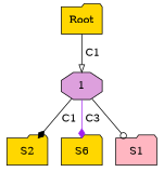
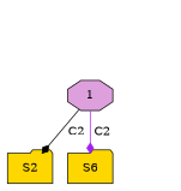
  digraph {
    node [fillcolor=gold shape=folder style=filled]
    edge [arrowhead=diamond color=black]
-   n1 [label=Root]
    1 [fillcolor=plum shape=octagon]
    n3 [label=S2]
    n4 [label=S6]
-   n5 [fillcolor=lightpink label=S1]
-   n1 -> 1 [arrowhead=onormal label=" C1"]
-   1 -> n3 [label=" C1"]
-   1 -> n4 [color=purple label=" C3"]
-   1 -> n5 [arrowhead=odot]
+   1 -> n3 [label=" C2"]
+   1 -> n4 [color=purple label=" C2"]
  }
